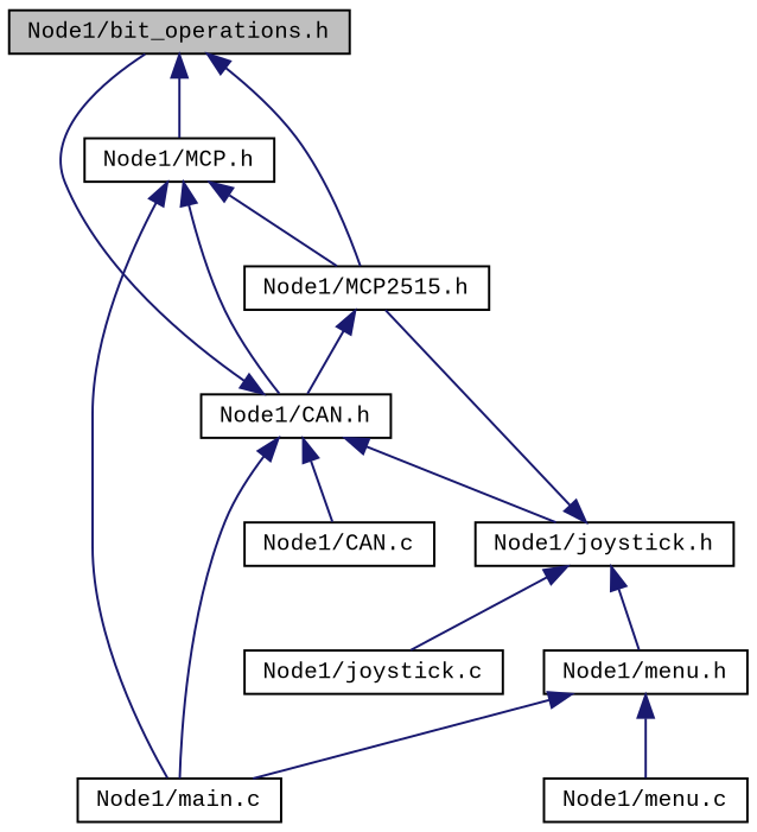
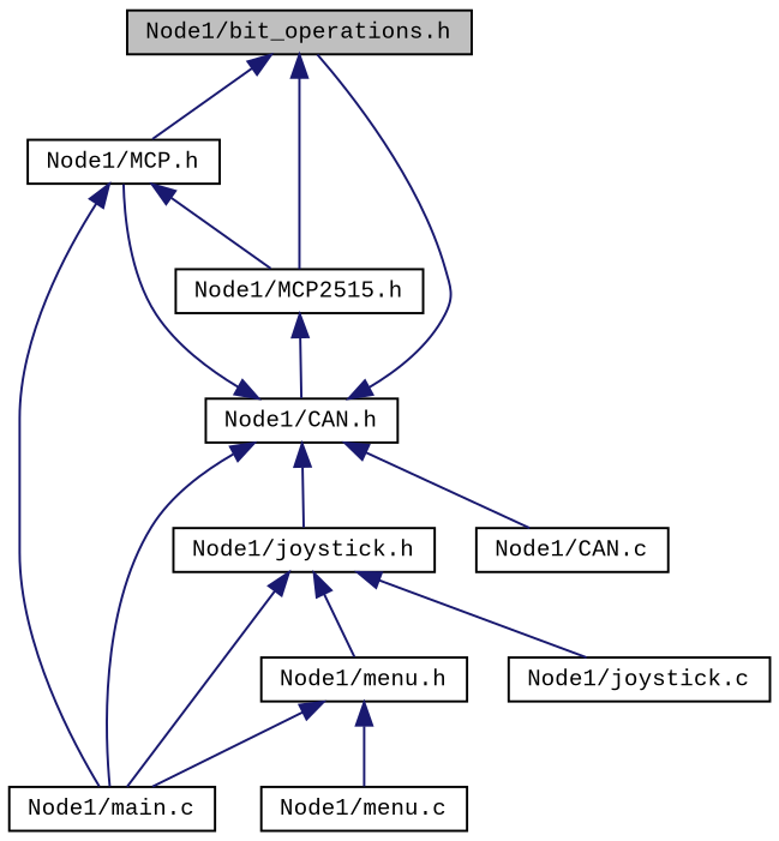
  digraph {
    fontname="Liberation Mono"
    node [color=black fillcolor=white fontname="Liberation Mono" fontsize=10 shape=record style=filled]
    edge [color=midnightblue dir=back fontname="Liberation Mono" fontsize=10 labelfontname=Helvetica labelfontsize=10 style=solid]
    n1 [fillcolor=grey75 fontcolor=black height=0.2 label="Node1/bit_operations.h" width=0.4]
    n2 [height=0.2 label="Node1/MCP.h" width=0.4]
    n3 [height=0.2 label="Node1/MCP2515.h" width=0.4]
    n4 [height=0.2 label="Node1/CAN.h" width=0.4]
    n5 [height=0.2 label="Node1/main.c" width=0.4]
    n6 [height=0.2 label="Node1/CAN.c" width=0.4]
    n7 [height=0.2 label="Node1/joystick.h" width=0.4]
    n8 [height=0.2 label="Node1/joystick.c" width=0.4]
    n9 [height=0.2 label="Node1/menu.h" width=0.4]
    n10 [height=0.2 label="Node1/menu.c" width=0.4]
    n1 -> n2
    n1 -> n3
    n2 -> n3
-   n2 -> n4
+   n4 -> n2
    n2 -> n5
    n3 -> n4
    n4 -> n1
    n4 -> n5
    n4 -> n6
    n4 -> n7
-   n7 -> n3
+   n7 -> n5
    n7 -> n8
    n7 -> n9
    n9 -> n5
    n9 -> n10
  }
